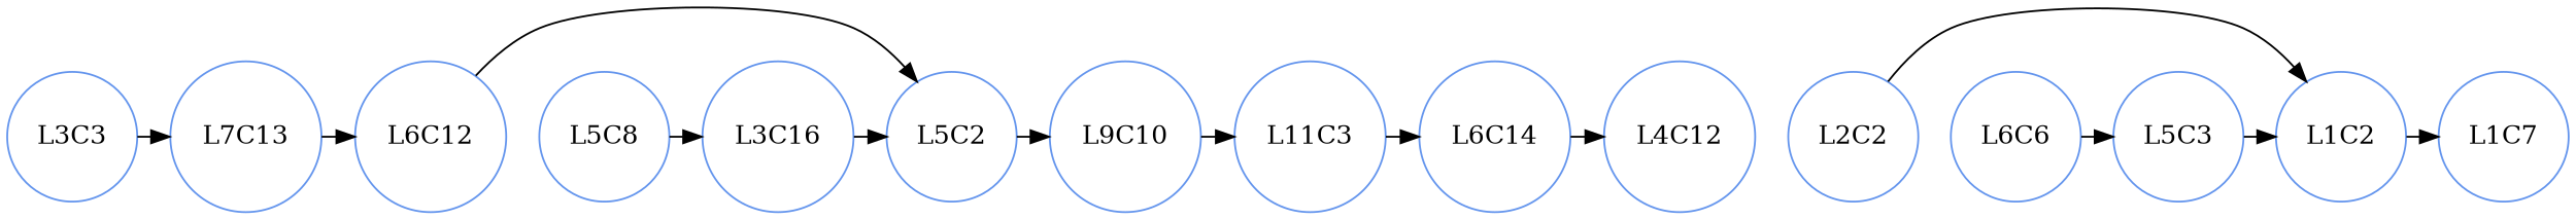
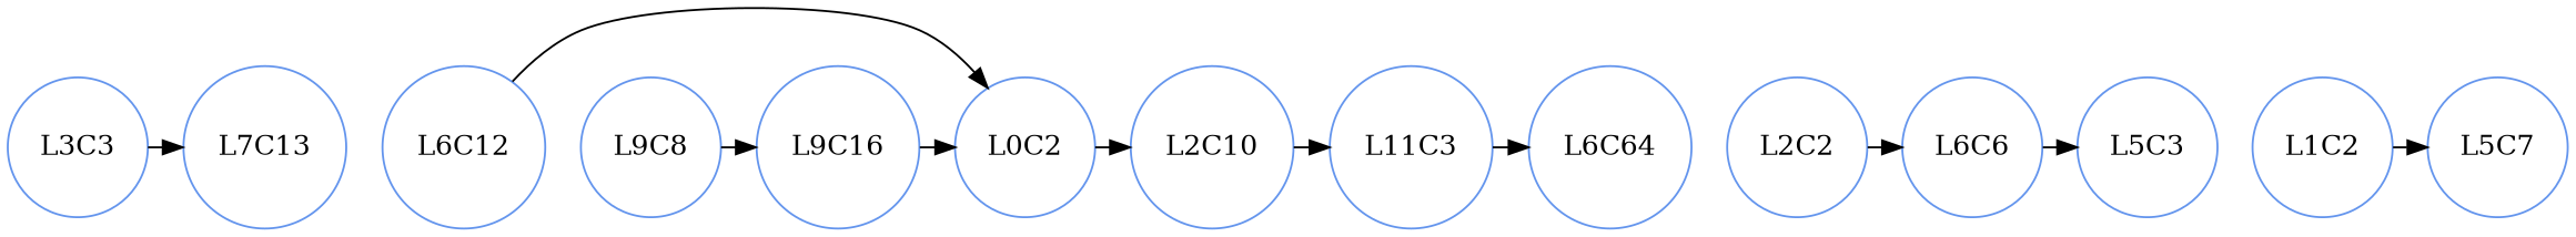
  digraph {
    node [color=cornflowerblue shape=circle]
    n1 [label=L3C3]
    L7C13
    L6C12
-   L5C8
-   L9C16 [label=L3C16]
-   L5C2
-   L2C10 [label=L9C10]
+   L5C8 [label=L9C8]
+   L9C16
+   L5C2 [label=L0C2]
+   L2C10
    n8 [label=L11C3]
-   L6C14
-   L4C12
+   L6C14 [label=L6C64]
    L2C2
    L6C6
    L5C3
    L1C2
-   L5C7 [label=L1C7]
+   L5C7
    subgraph sub_1 {
      rank=same
      n1
      L7C13
      L6C12
      L5C8
      L9C16
      L5C2
      L2C10
      n8
      L6C14
-     L4C12
      L2C2
      L6C6
      L5C3
      L1C2
      L5C7
    }
    n1 -> L7C13
-   L7C13 -> L6C12
    L6C12 -> L5C2
    L5C8 -> L9C16
    L9C16 -> L5C2
    L5C2 -> L2C10
    L2C10 -> n8
    n8 -> L6C14
-   L6C14 -> L4C12
-   L2C2 -> L1C2
+   L2C2 -> L6C6
    L6C6 -> L5C3
-   L5C3 -> L1C2
    L1C2 -> L5C7
  }
